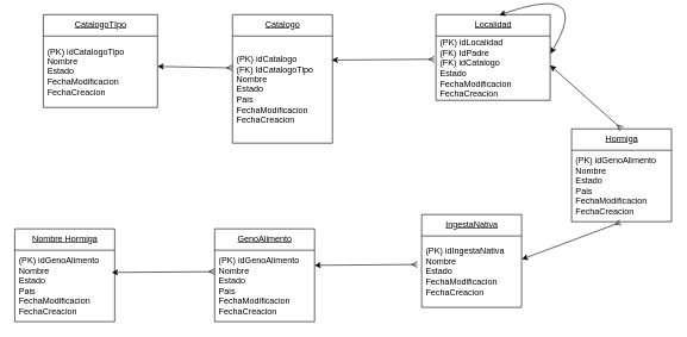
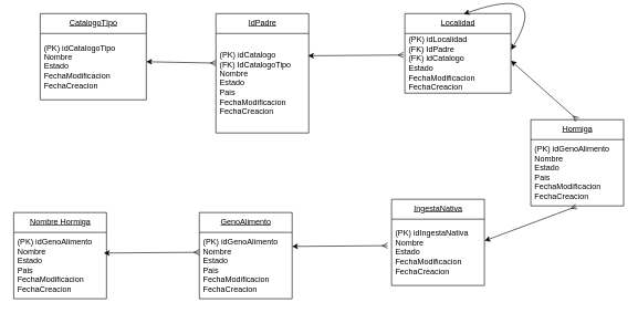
  <mxCell id="0" />
  <mxCell id="1" parent="0" />
  <mxCell id="2" value="CatalogoTIpo" style="swimlane;fontStyle=4;align=center;verticalAlign=top;childLayout=stackLayout;horizontal=1;startSize=30;horizontalStack=0;resizeParent=1;resizeParentMax=0;resizeLast=0;collapsible=0;marginBottom=0;html=1;" parent="1" vertex="1"><mxGeometry x="60" y="20" width="160" height="130" as="geometry" /></mxCell>
  <mxCell id="3" value="(PK) idCatalogoTipo&lt;br&gt;Nombre&lt;br&gt;Estado&lt;br&gt;FechaModificacion&lt;br&gt;FechaCreacion" style="html=1;strokeColor=none;fillColor=none;align=left;verticalAlign=middle;spacingLeft=4;spacingRight=4;rotatable=0;points=[[0,0.5],[1,0.5]];resizeWidth=1;" parent="2" vertex="1"><mxGeometry y="30" width="160" height="100" as="geometry" /></mxCell>
- <mxCell id="4" value="Catalogo" style="swimlane;fontStyle=4;align=center;verticalAlign=top;childLayout=stackLayout;horizontal=1;startSize=30;horizontalStack=0;resizeParent=1;resizeParentMax=0;resizeLast=0;collapsible=0;marginBottom=0;html=1;" parent="1" vertex="1"><mxGeometry x="325" y="20" width="140" height="180" as="geometry" /></mxCell>
+ <mxCell id="4" value="IdPadre" style="swimlane;fontStyle=4;align=center;verticalAlign=top;childLayout=stackLayout;horizontal=1;startSize=30;horizontalStack=0;resizeParent=1;resizeParentMax=0;resizeLast=0;collapsible=0;marginBottom=0;html=1;" parent="1" vertex="1"><mxGeometry x="325" y="20" width="140" height="180" as="geometry" /></mxCell>
  <mxCell id="5" value="(PK) idCatalogo&lt;br&gt;(FK) IdCatalogoTipo&lt;br&gt;Nombre&lt;br&gt;Estado&lt;br&gt;Pais&lt;br&gt;FechaModificacion&lt;br&gt;FechaCreacion" style="html=1;strokeColor=none;fillColor=none;align=left;verticalAlign=middle;spacingLeft=4;spacingRight=4;rotatable=0;points=[[0,0.5],[1,0.5]];resizeWidth=1;" parent="4" vertex="1"><mxGeometry y="30" width="140" height="150" as="geometry" /></mxCell>
  <mxCell id="6" value="" style="endArrow=none;html=1;exitX=1.004;exitY=0.245;exitDx=0;exitDy=0;exitPerimeter=0;entryX=-0.003;entryY=0.323;entryDx=0;entryDy=0;entryPerimeter=0;edgeStyle=orthogonalEdgeStyle;strokeColor=none;elbow=vertical;curved=1;" parent="1" source="3" target="5" edge="1"><mxGeometry width="50" height="50" relative="1" as="geometry"><mxPoint x="260" y="150" as="sourcePoint" /><mxPoint x="310" y="100" as="targetPoint" /></mxGeometry></mxCell>
  <mxCell id="7" value="" style="endArrow=ERmany;startArrow=classic;html=1;curved=1;elbow=vertical;endFill=0;exitX=1;exitY=0.426;exitDx=0;exitDy=0;exitPerimeter=0;" parent="1" source="3" edge="1"><mxGeometry width="50" height="50" relative="1" as="geometry"><mxPoint x="215" y="94.63" as="sourcePoint" /><mxPoint x="325" y="94.63" as="targetPoint" /></mxGeometry></mxCell>
  <mxCell id="8" value="Localidad" style="swimlane;fontStyle=4;align=center;verticalAlign=top;childLayout=stackLayout;horizontal=1;startSize=30;horizontalStack=0;resizeParent=1;resizeParentMax=0;resizeLast=0;collapsible=0;marginBottom=0;html=1;" parent="1" vertex="1"><mxGeometry x="610" y="20" width="160" height="120" as="geometry" /></mxCell>
  <mxCell id="9" value="(PK) idLocalidad&lt;br&gt;(FK) IdPadre&lt;br&gt;(FK) idCatalogo&lt;br&gt;Estado&lt;br&gt;FechaModificacion&lt;br&gt;FechaCreacion" style="html=1;strokeColor=none;fillColor=none;align=left;verticalAlign=middle;spacingLeft=4;spacingRight=4;rotatable=0;points=[[0,0.5],[1,0.5]];resizeWidth=1;" parent="8" vertex="1"><mxGeometry y="30" width="160" height="90" as="geometry" /></mxCell>
  <mxCell id="10" value="" style="endArrow=classic;startArrow=classic;html=1;curved=1;elbow=vertical;exitX=1.003;exitY=0.272;exitDx=0;exitDy=0;exitPerimeter=0;entryX=0.555;entryY=0.005;entryDx=0;entryDy=0;entryPerimeter=0;" parent="8" source="9" target="8" edge="1"><mxGeometry width="50" height="50" relative="1" as="geometry"><mxPoint x="200" y="45" as="sourcePoint" /><mxPoint x="250" y="-5" as="targetPoint" /><Array as="points"><mxPoint x="220" y="-45" /></Array></mxGeometry></mxCell>
  <mxCell id="11" value="" style="endArrow=ERmany;startArrow=classic;html=1;curved=1;elbow=vertical;endFill=0;entryX=-0.012;entryY=0.361;entryDx=0;entryDy=0;entryPerimeter=0;exitX=0.993;exitY=0.224;exitDx=0;exitDy=0;exitPerimeter=0;" parent="1" source="5" target="9" edge="1"><mxGeometry width="50" height="50" relative="1" as="geometry"><mxPoint x="465" y="79.63" as="sourcePoint" /><mxPoint x="575" y="79.63" as="targetPoint" /></mxGeometry></mxCell>
  <mxCell id="12" value="GenoAlimento" style="swimlane;fontStyle=4;align=center;verticalAlign=top;childLayout=stackLayout;horizontal=1;startSize=30;horizontalStack=0;resizeParent=1;resizeParentMax=0;resizeLast=0;collapsible=0;marginBottom=0;html=1;" parent="1" vertex="1"><mxGeometry x="300" y="320" width="140" height="130" as="geometry" /></mxCell>
  <mxCell id="13" value="(PK) idGenoAlimento&lt;br&gt;Nombre&lt;br&gt;Estado&lt;br&gt;Pais&lt;br&gt;FechaModificacion&lt;br&gt;FechaCreacion" style="html=1;strokeColor=none;fillColor=none;align=left;verticalAlign=middle;spacingLeft=4;spacingRight=4;rotatable=0;points=[[0,0.5],[1,0.5]];resizeWidth=1;" parent="12" vertex="1"><mxGeometry y="30" width="140" height="100" as="geometry" /></mxCell>
  <mxCell id="14" value="IngestaNativa" style="swimlane;fontStyle=4;align=center;verticalAlign=top;childLayout=stackLayout;horizontal=1;startSize=30;horizontalStack=0;resizeParent=1;resizeParentMax=0;resizeLast=0;collapsible=0;marginBottom=0;html=1;" parent="1" vertex="1"><mxGeometry x="590" y="300" width="140" height="130" as="geometry" /></mxCell>
  <mxCell id="15" value="(PK) idIngestaNativa&lt;br&gt;Nombre&lt;br&gt;Estado&lt;br&gt;FechaModificacion&lt;br&gt;FechaCreacion" style="html=1;strokeColor=none;fillColor=none;align=left;verticalAlign=middle;spacingLeft=4;spacingRight=4;rotatable=0;points=[[0,0.5],[1,0.5]];resizeWidth=1;" parent="14" vertex="1"><mxGeometry y="30" width="140" height="100" as="geometry" /></mxCell>
  <mxCell id="16" value="Nombre Hormiga" style="swimlane;fontStyle=4;align=center;verticalAlign=top;childLayout=stackLayout;horizontal=1;startSize=30;horizontalStack=0;resizeParent=1;resizeParentMax=0;resizeLast=0;collapsible=0;marginBottom=0;html=1;" parent="1" vertex="1"><mxGeometry x="20" y="320" width="140" height="130" as="geometry" /></mxCell>
  <mxCell id="17" value="(PK) idGenoAlimento&lt;br&gt;Nombre&lt;br&gt;Estado&lt;br&gt;Pais&lt;br&gt;FechaModificacion&lt;br&gt;FechaCreacion" style="html=1;strokeColor=none;fillColor=none;align=left;verticalAlign=middle;spacingLeft=4;spacingRight=4;rotatable=0;points=[[0,0.5],[1,0.5]];resizeWidth=1;" parent="16" vertex="1"><mxGeometry y="30" width="140" height="100" as="geometry" /></mxCell>
  <mxCell id="18" value="Hormiga" style="swimlane;fontStyle=4;align=center;verticalAlign=top;childLayout=stackLayout;horizontal=1;startSize=30;horizontalStack=0;resizeParent=1;resizeParentMax=0;resizeLast=0;collapsible=0;marginBottom=0;html=1;" parent="1" vertex="1"><mxGeometry x="800" y="180" width="140" height="130" as="geometry" /></mxCell>
  <mxCell id="19" value="(PK) idGenoAlimento&lt;br&gt;Nombre&lt;br&gt;Estado&lt;br&gt;Pais&lt;br&gt;FechaModificacion&lt;br&gt;FechaCreacion" style="html=1;strokeColor=none;fillColor=none;align=left;verticalAlign=middle;spacingLeft=4;spacingRight=4;rotatable=0;points=[[0,0.5],[1,0.5]];resizeWidth=1;" parent="18" vertex="1"><mxGeometry y="30" width="140" height="100" as="geometry" /></mxCell>
  <mxCell id="20" value="" style="endArrow=ERmany;startArrow=classic;html=1;curved=1;elbow=vertical;endFill=0;entryX=-0.012;entryY=0.361;entryDx=0;entryDy=0;entryPerimeter=0;exitX=0.993;exitY=0.224;exitDx=0;exitDy=0;exitPerimeter=0;" edge="1" parent="1"><mxGeometry width="50" height="50" relative="1" as="geometry"><mxPoint x="440" y="371.11" as="sourcePoint" /><mxPoint x="584.06" y="370" as="targetPoint" /></mxGeometry></mxCell>
  <mxCell id="21" value="" style="endArrow=ERmany;startArrow=classic;html=1;curved=1;elbow=vertical;endFill=0;entryX=-0.012;entryY=0.361;entryDx=0;entryDy=0;entryPerimeter=0;exitX=0.993;exitY=0.224;exitDx=0;exitDy=0;exitPerimeter=0;" edge="1" parent="1"><mxGeometry width="50" height="50" relative="1" as="geometry"><mxPoint x="155.94" y="381.11" as="sourcePoint" /><mxPoint x="300" y="380" as="targetPoint" /></mxGeometry></mxCell>
  <mxCell id="22" value="" style="endArrow=ERmany;startArrow=classic;html=1;curved=1;elbow=vertical;endFill=0;entryX=0.5;entryY=0;entryDx=0;entryDy=0;exitX=0.993;exitY=0.224;exitDx=0;exitDy=0;exitPerimeter=0;" edge="1" parent="1" target="18"><mxGeometry width="50" height="50" relative="1" as="geometry"><mxPoint x="770" y="91.11" as="sourcePoint" /><mxPoint x="914.06" y="90" as="targetPoint" /></mxGeometry></mxCell>
  <mxCell id="23" value="" style="endArrow=ERmany;startArrow=classic;html=1;curved=1;elbow=vertical;endFill=0;entryX=0.49;entryY=1.009;entryDx=0;entryDy=0;entryPerimeter=0;exitX=1.002;exitY=0.327;exitDx=0;exitDy=0;exitPerimeter=0;" edge="1" parent="1" source="15" target="19"><mxGeometry width="50" height="50" relative="1" as="geometry"><mxPoint x="730" y="321.11" as="sourcePoint" /><mxPoint x="874.06" y="320" as="targetPoint" /></mxGeometry></mxCell>
